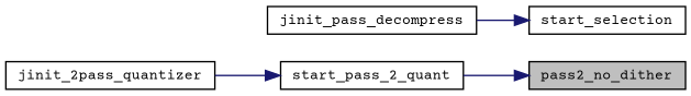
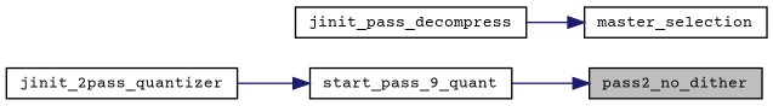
  digraph {
    fontname="Courier Prime"
    rankdir=RL
    node [color=black fontname="Courier Prime" fontsize=10 shape=record]
    edge [color=midnightblue dir=back fontname="Courier Prime" fontsize=10 labelfontname=Helvetica labelfontsize=10 style=solid]
    n1 [fillcolor=grey75 fontcolor=black height=0.2 label=pass2_no_dither style=filled width=0.4]
-   n2 [height=0.2 label=start_pass_2_quant width=0.4]
+   n2 [height=0.2 label=start_pass_9_quant width=0.4]
    n3 [height=0.2 label=jinit_2pass_quantizer width=0.4]
-   n4 [height=0.2 label=start_selection width=0.4]
+   n4 [height=0.2 label=master_selection width=0.4]
    n5 [height=0.2 label=jinit_pass_decompress width=0.4]
    n1 -> n2
    n2 -> n3
    n4 -> n5
  }
